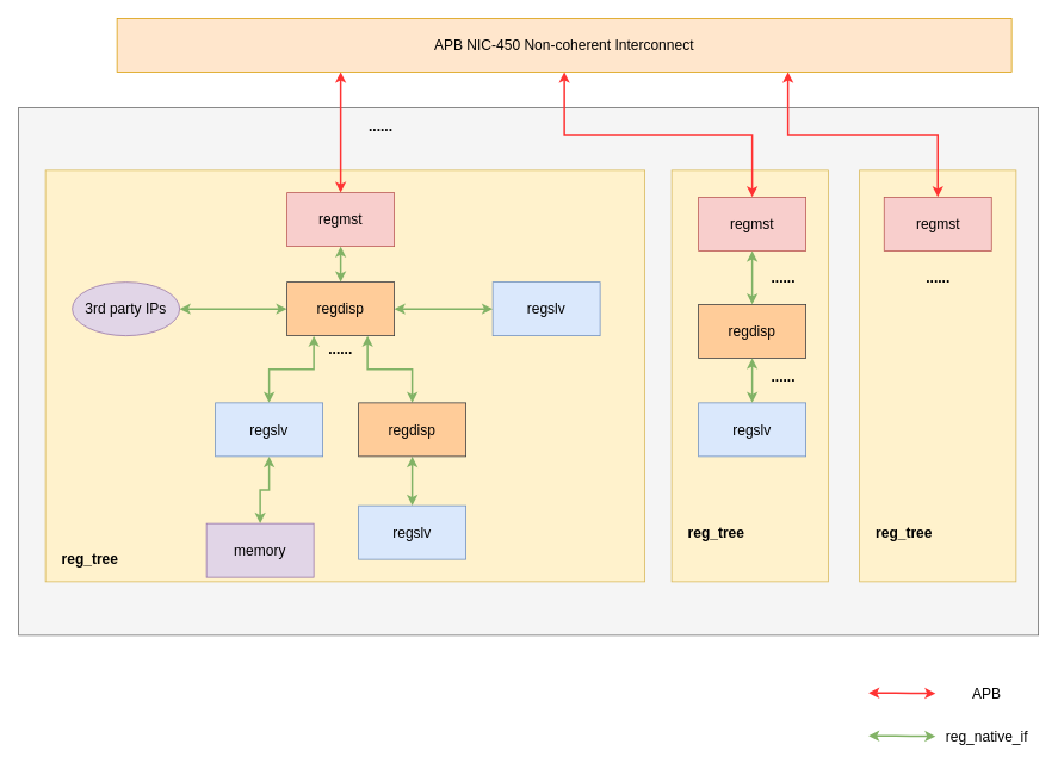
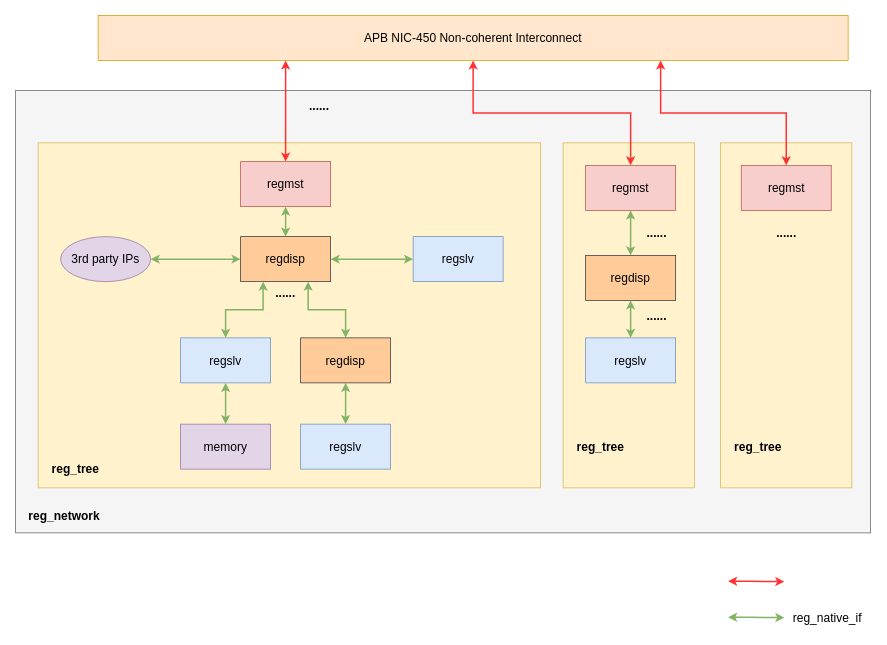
  <mxCell id="0" />
  <mxCell id="1" parent="0" />
  <mxCell id="2" value="" style="rounded=0;whiteSpace=wrap;html=1;fontSize=16;fillColor=#f5f5f5;fontColor=#333333;strokeColor=#666666;" parent="1" vertex="1"><mxGeometry x="20" y="120" width="1140" height="590" as="geometry" /></mxCell>
  <mxCell id="3" value="" style="group;fillColor=#fff2cc;strokeColor=#d6b656;container=0;" vertex="1" connectable="0" parent="1"><mxGeometry x="750" y="190" width="175" height="460" as="geometry" /></mxCell>
  <mxCell id="4" value="" style="rounded=0;whiteSpace=wrap;html=1;fontSize=16;fillColor=#fff2cc;strokeColor=#d6b656;" parent="1" vertex="1"><mxGeometry x="960" y="190" width="175" height="460" as="geometry" /></mxCell>
  <mxCell id="5" value="" style="rounded=0;whiteSpace=wrap;html=1;fontSize=16;fillColor=#fff2cc;strokeColor=#d6b656;" parent="1" vertex="1"><mxGeometry x="50" y="190" width="670" height="460" as="geometry" /></mxCell>
  <mxCell id="6" style="edgeStyle=orthogonalEdgeStyle;html=1;exitX=0.25;exitY=1;exitDx=0;exitDy=0;rounded=0;entryX=0.5;entryY=0;entryDx=0;entryDy=0;strokeWidth=2;strokeColor=#FF3333;fontStyle=0;fontSize=16;startArrow=classic;startFill=1;" parent="1" source="9" target="11" edge="1"><mxGeometry relative="1" as="geometry"><mxPoint x="300" y="200" as="targetPoint" /></mxGeometry></mxCell>
  <mxCell id="7" style="edgeStyle=orthogonalEdgeStyle;rounded=0;html=1;exitX=0.5;exitY=1;exitDx=0;exitDy=0;entryX=0.5;entryY=0;entryDx=0;entryDy=0;fontSize=16;startArrow=classic;startFill=1;strokeColor=#FF3333;strokeWidth=2;" parent="1" source="9" target="37" edge="1"><mxGeometry relative="1" as="geometry" /></mxCell>
  <mxCell id="8" style="edgeStyle=orthogonalEdgeStyle;rounded=0;html=1;exitX=0.75;exitY=1;exitDx=0;exitDy=0;entryX=0.5;entryY=0;entryDx=0;entryDy=0;fontSize=16;startArrow=classic;startFill=1;strokeColor=#FF3333;strokeWidth=2;" parent="1" source="9" target="12" edge="1"><mxGeometry relative="1" as="geometry" /></mxCell>
  <mxCell id="9" value="&lt;span style=&quot;font-size: 16px&quot;&gt;APB NIC-450 Non-coherent Interconnect&lt;/span&gt;" style="rounded=0;whiteSpace=wrap;html=1;fillColor=#ffe6cc;strokeColor=#d79b00;fontStyle=0;fontSize=16;" parent="1" vertex="1"><mxGeometry x="130" y="20" width="1000" height="60" as="geometry" /></mxCell>
  <mxCell id="10" style="edgeStyle=orthogonalEdgeStyle;rounded=0;html=1;exitX=0.5;exitY=1;exitDx=0;exitDy=0;startArrow=classic;startFill=1;strokeWidth=2;fillColor=#d5e8d4;strokeColor=#82b366;entryX=0.5;entryY=0;entryDx=0;entryDy=0;" edge="1" parent="1" source="11" target="18"><mxGeometry relative="1" as="geometry"><mxPoint x="380" y="305" as="targetPoint" /></mxGeometry></mxCell>
  <mxCell id="11" value="regmst" style="rounded=0;whiteSpace=wrap;html=1;fillColor=#f8cecc;strokeColor=#b85450;fontStyle=0;fontSize=16;" parent="1" vertex="1"><mxGeometry x="320" y="215" width="120" height="60" as="geometry" /></mxCell>
  <mxCell id="12" value="regmst" style="rounded=0;whiteSpace=wrap;html=1;fillColor=#f8cecc;strokeColor=#b85450;fontStyle=0;fontSize=16;" parent="1" vertex="1"><mxGeometry x="987.5" y="220" width="120" height="60" as="geometry" /></mxCell>
  <mxCell id="13" value="3rd party IPs" style="ellipse;whiteSpace=wrap;html=1;fontStyle=0;fontSize=16;fillColor=#e1d5e7;strokeColor=#9673a6;" parent="1" vertex="1"><mxGeometry x="80" y="315" width="120" height="60" as="geometry" /></mxCell>
  <mxCell id="14" style="edgeStyle=orthogonalEdgeStyle;rounded=0;html=1;exitX=0.25;exitY=1;exitDx=0;exitDy=0;fontSize=16;startArrow=classic;startFill=1;strokeColor=#82b366;strokeWidth=2;entryX=0.5;entryY=0;entryDx=0;entryDy=0;fillColor=#d5e8d4;" parent="1" source="18" target="22" edge="1"><mxGeometry relative="1" as="geometry" /></mxCell>
  <mxCell id="15" style="edgeStyle=orthogonalEdgeStyle;rounded=0;html=1;exitX=0.75;exitY=1;exitDx=0;exitDy=0;entryX=0.5;entryY=0;entryDx=0;entryDy=0;fontSize=16;startArrow=classic;startFill=1;strokeColor=#82b366;strokeWidth=2;fillColor=#d5e8d4;" parent="1" source="18" target="24" edge="1"><mxGeometry relative="1" as="geometry" /></mxCell>
  <mxCell id="16" style="edgeStyle=orthogonalEdgeStyle;rounded=0;html=1;exitX=1;exitY=0.5;exitDx=0;exitDy=0;fontSize=16;startArrow=classic;startFill=1;strokeWidth=2;fillColor=#d5e8d4;strokeColor=#82b366;" edge="1" parent="1" source="18" target="45"><mxGeometry relative="1" as="geometry" /></mxCell>
  <mxCell id="17" style="edgeStyle=orthogonalEdgeStyle;rounded=0;html=1;exitX=0;exitY=0.5;exitDx=0;exitDy=0;entryX=1;entryY=0.5;entryDx=0;entryDy=0;fontSize=16;startArrow=classic;startFill=1;strokeWidth=2;fillColor=#d5e8d4;strokeColor=#82b366;" edge="1" parent="1" source="18" target="13"><mxGeometry relative="1" as="geometry" /></mxCell>
  <mxCell id="18" value="regdisp" style="rounded=0;whiteSpace=wrap;html=1;fillColor=#ffcc99;strokeColor=#36393d;fontStyle=0;fontSize=16;" parent="1" vertex="1"><mxGeometry x="320" y="315" width="120" height="60" as="geometry" /></mxCell>
  <mxCell id="19" value="&lt;font style=&quot;font-size: 16px;&quot;&gt;&lt;span style=&quot;font-size: 16px;&quot;&gt;......&lt;/span&gt;&lt;/font&gt;" style="text;html=1;strokeColor=none;fillColor=none;align=center;verticalAlign=middle;whiteSpace=wrap;rounded=0;fontStyle=1;fontSize=16;" parent="1" vertex="1"><mxGeometry x="355" y="380" width="50" height="20" as="geometry" /></mxCell>
  <mxCell id="20" value="&lt;font style=&quot;font-size: 16px;&quot;&gt;&lt;span style=&quot;font-size: 16px;&quot;&gt;......&lt;/span&gt;&lt;/font&gt;" style="text;html=1;strokeColor=none;fillColor=none;align=center;verticalAlign=middle;whiteSpace=wrap;rounded=0;fontStyle=1;fontSize=16;" parent="1" vertex="1"><mxGeometry x="400" y="130" width="50" height="20" as="geometry" /></mxCell>
  <mxCell id="21" style="edgeStyle=orthogonalEdgeStyle;rounded=0;html=1;exitX=0.5;exitY=1;exitDx=0;exitDy=0;fontSize=16;startArrow=classic;startFill=1;strokeWidth=2;fillColor=#d5e8d4;strokeColor=#82b366;" edge="1" parent="1" source="22" target="35"><mxGeometry relative="1" as="geometry" /></mxCell>
  <mxCell id="22" value="regslv" style="rounded=0;whiteSpace=wrap;html=1;fillColor=#dae8fc;strokeColor=#6c8ebf;fontStyle=0;fontSize=16;" parent="1" vertex="1"><mxGeometry x="240" y="450" width="120" height="60" as="geometry" /></mxCell>
  <mxCell id="23" style="edgeStyle=orthogonalEdgeStyle;rounded=0;html=1;startArrow=classic;startFill=1;strokeWidth=2;fillColor=#d5e8d4;strokeColor=#82b366;" edge="1" parent="1" source="24" target="36"><mxGeometry relative="1" as="geometry" /></mxCell>
  <mxCell id="24" value="regdisp" style="rounded=0;whiteSpace=wrap;html=1;fillColor=#ffcc99;strokeColor=#36393d;fontStyle=0;fontSize=16;" parent="1" vertex="1"><mxGeometry x="400" y="450" width="120" height="60" as="geometry" /></mxCell>
  <mxCell id="25" value="&lt;font style=&quot;font-size: 16px;&quot;&gt;&lt;span style=&quot;font-size: 16px;&quot;&gt;......&lt;/span&gt;&lt;/font&gt;" style="text;html=1;strokeColor=none;fillColor=none;align=center;verticalAlign=middle;whiteSpace=wrap;rounded=0;fontStyle=1;fontSize=16;" parent="1" vertex="1"><mxGeometry x="1022.5" y="300" width="50" height="20" as="geometry" /></mxCell>
  <mxCell id="26" value="" style="group;fontSize=16;" parent="1" vertex="1" connectable="0"><mxGeometry x="1000" y="760" width="160" height="30" as="geometry" /></mxCell>
  <mxCell id="27" style="edgeStyle=orthogonalEdgeStyle;html=1;rounded=0;strokeWidth=2;strokeColor=#FF3333;fontStyle=0;fontSize=16;startArrow=classic;startFill=1;fillColor=#d5e8d4;" parent="26" edge="1"><mxGeometry relative="1" as="geometry"><mxPoint x="45" y="15" as="targetPoint" /><mxPoint x="-30" y="14.5" as="sourcePoint" /><Array as="points"><mxPoint y="14.5" /><mxPoint y="14.5" /></Array></mxGeometry></mxCell>
- <mxCell id="28" value="APB" style="text;html=1;strokeColor=none;fillColor=none;align=center;verticalAlign=middle;whiteSpace=wrap;rounded=0;fontSize=16;" parent="26" vertex="1"><mxGeometry x="45" width="115" height="30" as="geometry" /></mxCell>
  <mxCell id="29" value="reg_tree" style="text;html=1;strokeColor=none;fillColor=none;align=center;verticalAlign=middle;whiteSpace=wrap;rounded=0;fontSize=16;fontStyle=1" parent="1" vertex="1"><mxGeometry x="60" y="610" width="80" height="30" as="geometry" /></mxCell>
  <mxCell id="30" value="reg_tree" style="text;html=1;strokeColor=none;fillColor=none;align=center;verticalAlign=middle;whiteSpace=wrap;rounded=0;fontSize=16;fontStyle=1" parent="1" vertex="1"><mxGeometry x="970" y="580" width="80" height="30" as="geometry" /></mxCell>
  <mxCell id="31" value="" style="group;fontSize=16;" parent="1" vertex="1" connectable="0"><mxGeometry x="1000" y="808" width="160" height="30" as="geometry" /></mxCell>
  <mxCell id="32" style="edgeStyle=orthogonalEdgeStyle;html=1;rounded=0;strokeWidth=2;strokeColor=#82b366;fontStyle=0;fontSize=16;startArrow=classic;startFill=1;fillColor=#d5e8d4;" parent="31" edge="1"><mxGeometry relative="1" as="geometry"><mxPoint x="45" y="15" as="targetPoint" /><mxPoint x="-30" y="14.5" as="sourcePoint" /><Array as="points"><mxPoint y="14.5" /><mxPoint y="14.5" /></Array></mxGeometry></mxCell>
  <mxCell id="33" value="reg_native_if" style="text;html=1;strokeColor=none;fillColor=none;align=center;verticalAlign=middle;whiteSpace=wrap;rounded=0;fontSize=16;" parent="31" vertex="1"><mxGeometry x="45" width="115" height="30" as="geometry" /></mxCell>
- <mxCell id="35" value="memory" style="rounded=0;whiteSpace=wrap;html=1;fontStyle=0;fontSize=16;fillColor=#e1d5e7;strokeColor=#9673a6;" parent="1" vertex="1"><mxGeometry x="230" y="585" width="120" height="60" as="geometry" /></mxCell>
+ <mxCell id="34" value="reg_network" style="text;html=1;strokeColor=none;fillColor=none;align=center;verticalAlign=middle;whiteSpace=wrap;rounded=0;fontSize=16;fontStyle=1" parent="1" vertex="1"><mxGeometry x="30" y="672" width="110" height="30" as="geometry" /></mxCell>
+ <mxCell id="35" value="memory" style="rounded=0;whiteSpace=wrap;html=1;fontStyle=0;fontSize=16;fillColor=#e1d5e7;strokeColor=#9673a6;" parent="1" vertex="1"><mxGeometry x="240" y="565" width="120" height="60" as="geometry" /></mxCell>
  <mxCell id="36" value="regslv" style="rounded=0;whiteSpace=wrap;html=1;fillColor=#dae8fc;strokeColor=#6c8ebf;fontStyle=0;fontSize=16;" vertex="1" parent="1"><mxGeometry x="400" y="565" width="120" height="60" as="geometry" /></mxCell>
  <mxCell id="37" value="regmst" style="rounded=0;whiteSpace=wrap;html=1;fillColor=#f8cecc;strokeColor=#b85450;fontStyle=0;fontSize=16;" parent="1" vertex="1"><mxGeometry x="780" y="220" width="120" height="60" as="geometry" /></mxCell>
  <mxCell id="38" value="regdisp" style="rounded=0;whiteSpace=wrap;html=1;fillColor=#ffcc99;strokeColor=#36393d;fontStyle=0;fontSize=16;" parent="1" vertex="1"><mxGeometry x="780" y="340" width="120" height="60" as="geometry" /></mxCell>
  <mxCell id="39" style="edgeStyle=orthogonalEdgeStyle;rounded=0;html=1;exitX=0.5;exitY=1;exitDx=0;exitDy=0;entryX=0.5;entryY=0;entryDx=0;entryDy=0;fontSize=16;startArrow=classic;startFill=1;strokeColor=#82b366;strokeWidth=2;fillColor=#d5e8d4;" parent="1" source="37" target="38" edge="1"><mxGeometry relative="1" as="geometry" /></mxCell>
  <mxCell id="40" value="&lt;font style=&quot;font-size: 16px;&quot;&gt;&lt;span style=&quot;font-size: 16px;&quot;&gt;......&lt;/span&gt;&lt;/font&gt;" style="text;html=1;strokeColor=none;fillColor=none;align=center;verticalAlign=middle;whiteSpace=wrap;rounded=0;fontStyle=1;fontSize=16;" parent="1" vertex="1"><mxGeometry x="850" y="410" width="50" height="20" as="geometry" /></mxCell>
  <mxCell id="41" value="&lt;font style=&quot;font-size: 16px;&quot;&gt;&lt;span style=&quot;font-size: 16px;&quot;&gt;......&lt;/span&gt;&lt;/font&gt;" style="text;html=1;strokeColor=none;fillColor=none;align=center;verticalAlign=middle;whiteSpace=wrap;rounded=0;fontStyle=1;fontSize=16;" parent="1" vertex="1"><mxGeometry x="850" y="300" width="50" height="20" as="geometry" /></mxCell>
  <mxCell id="42" value="reg_tree" style="text;html=1;strokeColor=none;fillColor=none;align=center;verticalAlign=middle;whiteSpace=wrap;rounded=0;fontSize=16;fontStyle=1" parent="1" vertex="1"><mxGeometry x="760" y="580" width="80" height="30" as="geometry" /></mxCell>
  <mxCell id="43" value="regslv" style="rounded=0;whiteSpace=wrap;html=1;fillColor=#dae8fc;strokeColor=#6c8ebf;fontStyle=0;fontSize=16;" vertex="1" parent="1"><mxGeometry x="780" y="450" width="120" height="60" as="geometry" /></mxCell>
  <mxCell id="44" style="edgeStyle=orthogonalEdgeStyle;rounded=0;html=1;exitX=0.5;exitY=1;exitDx=0;exitDy=0;fontSize=16;startArrow=classic;startFill=1;strokeColor=#82b366;strokeWidth=2;fillColor=#d5e8d4;entryX=0.5;entryY=0;entryDx=0;entryDy=0;" edge="1" parent="1" source="38" target="43"><mxGeometry relative="1" as="geometry"><mxPoint x="840" y="410" as="sourcePoint" /><mxPoint x="840" y="440" as="targetPoint" /></mxGeometry></mxCell>
  <mxCell id="45" value="regslv" style="rounded=0;whiteSpace=wrap;html=1;fillColor=#dae8fc;strokeColor=#6c8ebf;fontStyle=0;fontSize=16;" vertex="1" parent="1"><mxGeometry x="550" y="315" width="120" height="60" as="geometry" /></mxCell>
